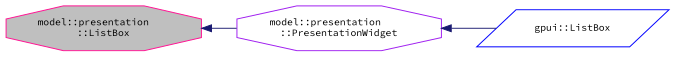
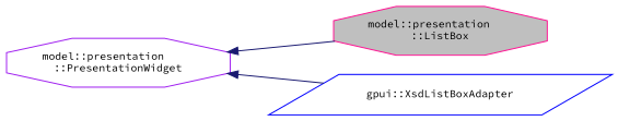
  digraph {
    fontname="Source Code Pro"
    rankdir=LR
    node [fillcolor=white fontname="Source Code Pro" fontsize=10 shape=octagon style=filled]
    edge [color=midnightblue dir=back fontname="Source Code Pro" fontsize=10 labelfontname=Helvetica labelfontsize=10 style=solid]
    n1 [color=deeppink fillcolor=grey75 fontcolor=black height=0.2 label="model::presentation\l::ListBox" width=0.4]
-   n2 [color=blue height=0.2 label="gpui::ListBox" shape=parallelogram width=0.4]
+   n2 [color=blue height=0.2 label="gpui::XsdListBoxAdapter" shape=parallelogram width=0.4]
    n3 [color=purple height=0.2 label="model::presentation\l::PresentationWidget" width=0.4]
-   n1 -> n3
+   n3 -> n1
    n3 -> n2
  }
